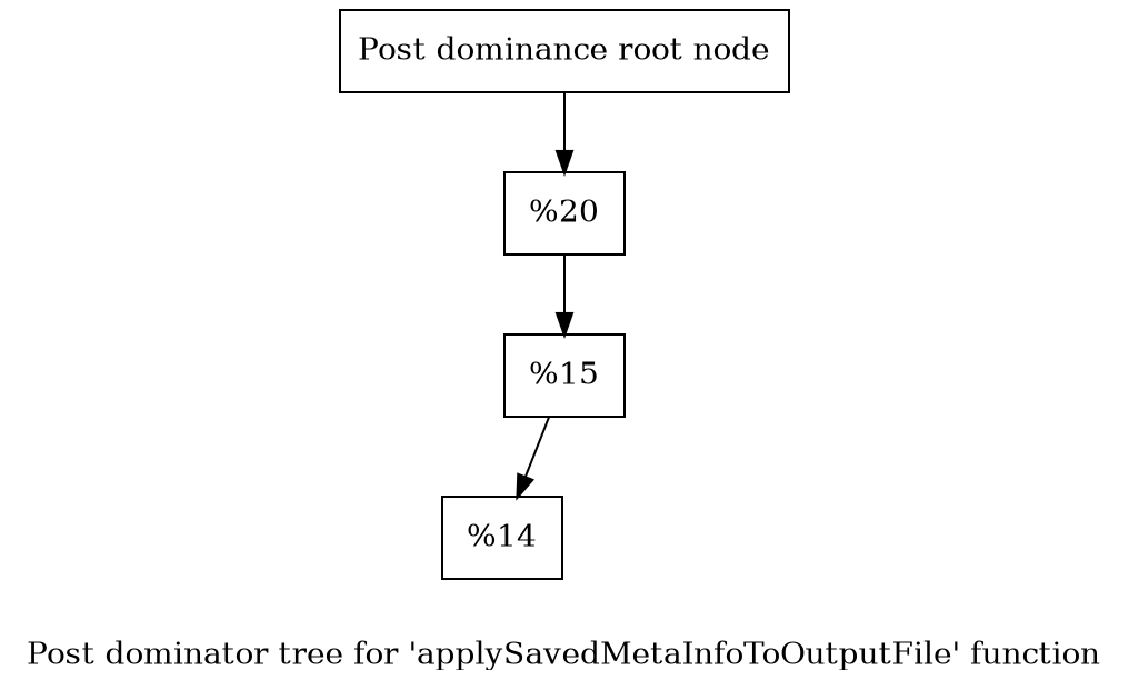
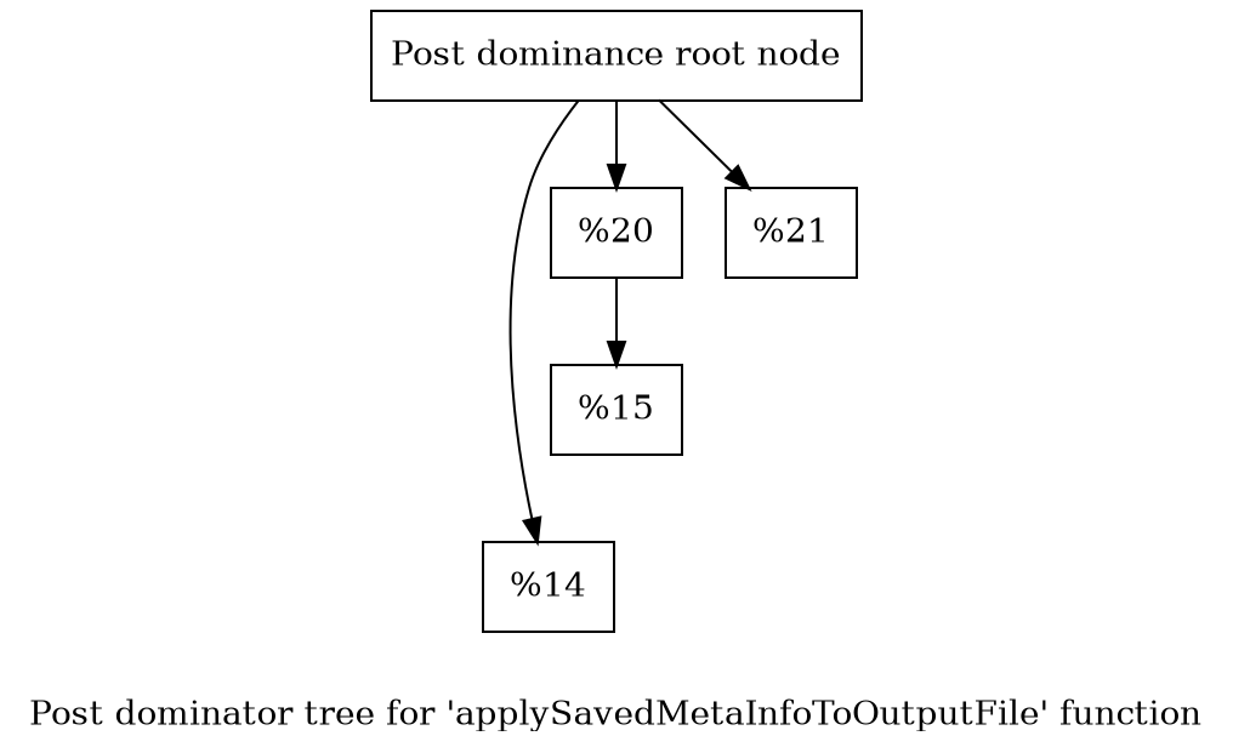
  digraph {
    fontname="DejaVu Serif"
    label="Post dominator tree for 'applySavedMetaInfoToOutputFile' function"
    node [fontname="DejaVu Serif" shape=record]
    edge [fontname="DejaVu Serif"]
    n1 [label="{Post dominance root node}"]
    n2 [label="{%14}"]
    n3 [label="{%20}"]
+   n4 [label="{%21}"]
    n5 [label="{%15}"]
-   n5 -> n2
+   n1 -> n2
    n1 -> n3
+   n1 -> n4
    n3 -> n5
  }
